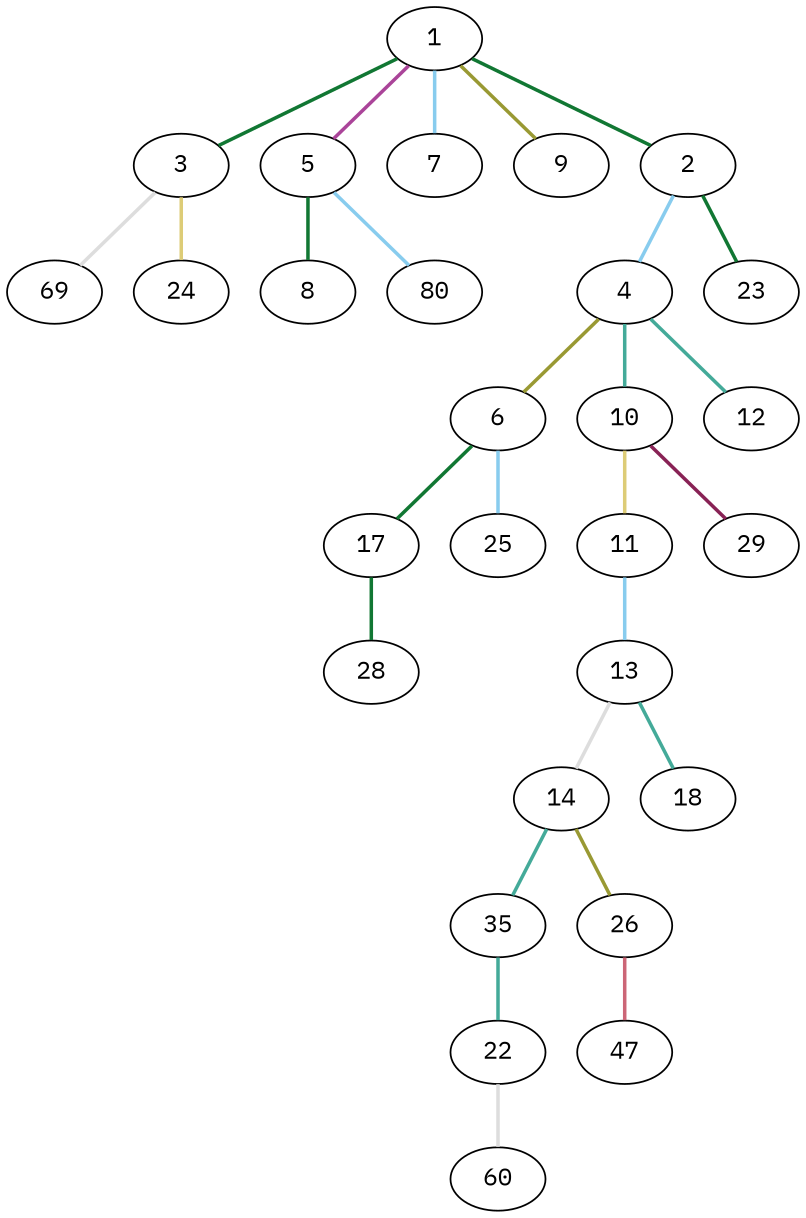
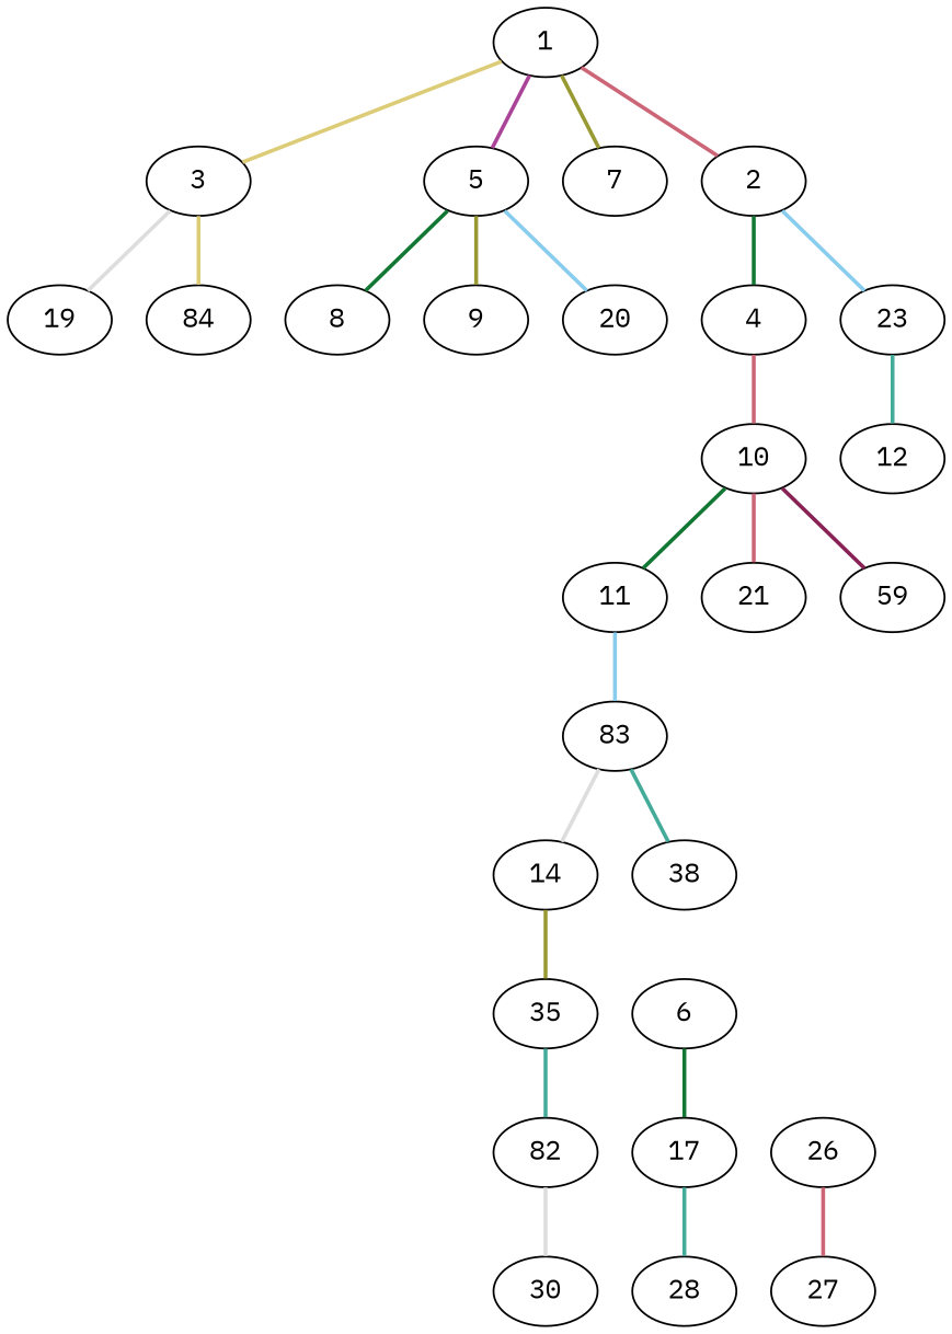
  graph {
    fontname="IBM Plex Mono"
    rankdir=BT
    node [fontname="IBM Plex Mono"]
    edge [color="#CC6677" fontname="IBM Plex Mono" style=bold]
    2
    1
    3
    4
    5
    6
    7
    8
    9
    10
    11
    12
-   13
+   13 [label=83]
    14
    n15 [label=35]
    17
-   18
-   19 [label=69]
-   20 [label=80]
-   22
+   18 [label=38]
+   19
+   20
+   21
+   22 [label=82]
    23
-   24
-   25
+   24 [label=84]
    26
-   27 [label=47]
+   27
    28
-   29
-   30 [label=60]
-   2 -- 1 [color="#117733"]
-   3 -- 1 [color="#117733"]
-   4 -- 2 [color="#88CCEE"]
+   29 [label=59]
+   30
+   2 -- 1
+   3 -- 1 [color="#DDCC77"]
+   4 -- 2 [color="#117733"]
    5 -- 1 [color="#AA4499"]
-   6 -- 4 [color="#999933"]
-   7 -- 1 [color="#88CCEE"]
+   7 -- 1 [color="#999933"]
    8 -- 5 [color="#117733"]
-   9 -- 1 [color="#999933"]
-   10 -- 4 [color="#44AA99"]
-   11 -- 10 [color="#DDCC77"]
-   12 -- 4 [color="#44AA99"]
+   9 -- 5 [color="#999933"]
+   10 -- 4
+   11 -- 10 [color="#117733"]
+   12 -- 23 [color="#44AA99"]
    13 -- 11 [color="#88CCEE"]
    14 -- 13 [color="#DDDDDD"]
-   n15 -- 14 [color="#44AA99"]
+   n15 -- 14 [color="#999933"]
    17 -- 6 [color="#117733"]
    18 -- 13 [color="#44AA99"]
    19 -- 3 [color="#DDDDDD"]
    20 -- 5 [color="#88CCEE"]
+   21 -- 10
    22 -- n15 [color="#44AA99"]
-   23 -- 2 [color="#117733"]
+   23 -- 2 [color="#88CCEE"]
    24 -- 3 [color="#DDCC77"]
-   25 -- 6 [color="#88CCEE"]
-   26 -- 14 [color="#999933"]
    27 -- 26
-   28 -- 17 [color="#117733"]
+   28 -- 17 [color="#44AA99"]
    29 -- 10 [color="#882255"]
    30 -- 22 [color="#DDDDDD"]
  }
